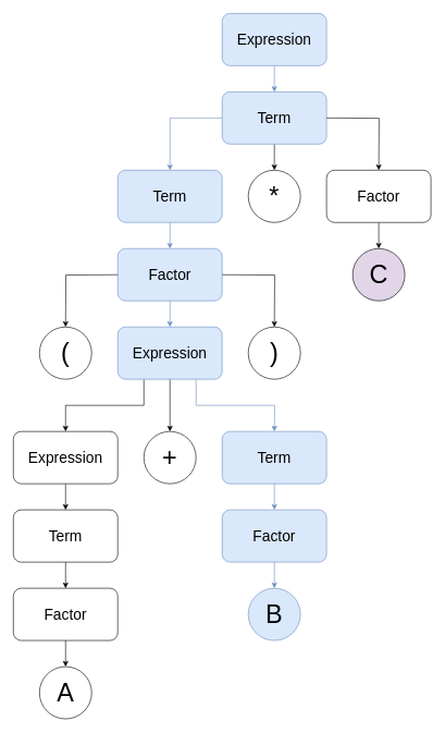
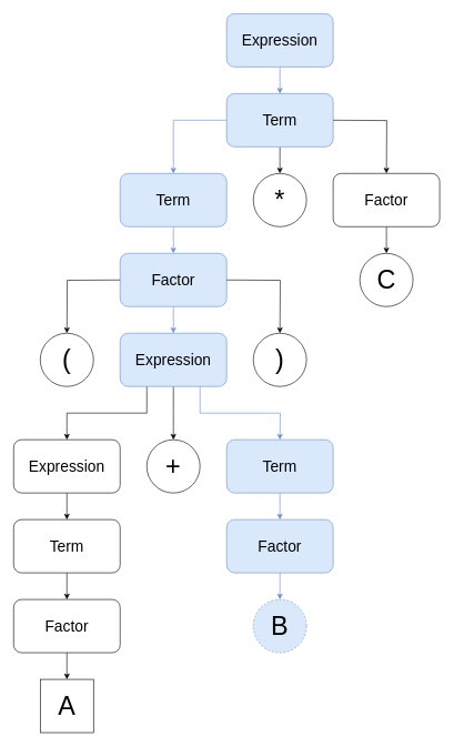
  <mxCell id="0" />
  <mxCell id="1" parent="0" />
  <mxCell id="2" style="edgeStyle=orthogonalEdgeStyle;rounded=0;orthogonalLoop=1;jettySize=auto;html=1;entryX=0.5;entryY=0;entryDx=0;entryDy=0;fillColor=#dae8fc;strokeColor=#6c8ebf;" edge="1" parent="1" source="3" target="6"><mxGeometry relative="1" as="geometry" /></mxCell>
  <mxCell id="3" value="&lt;font style=&quot;font-size: 23px;&quot;&gt;Expression&lt;/font&gt;" style="rounded=1;whiteSpace=wrap;html=1;shadow=0;glass=0;fillColor=#dae8fc;strokeColor=#6c8ebf;" vertex="1" parent="1"><mxGeometry x="340" y="20" width="160" height="80" as="geometry" /></mxCell>
  <mxCell id="4" style="edgeStyle=orthogonalEdgeStyle;rounded=0;orthogonalLoop=1;jettySize=auto;html=1;exitX=0;exitY=0.5;exitDx=0;exitDy=0;entryX=0.5;entryY=0;entryDx=0;entryDy=0;fillColor=#dae8fc;strokeColor=#6c8ebf;" edge="1" parent="1" source="6" target="8"><mxGeometry relative="1" as="geometry" /></mxCell>
  <mxCell id="5" style="edgeStyle=orthogonalEdgeStyle;rounded=0;orthogonalLoop=1;jettySize=auto;html=1;entryX=0.5;entryY=0;entryDx=0;entryDy=0;" edge="1" parent="1" source="6"><mxGeometry relative="1" as="geometry"><mxPoint x="420" y="260" as="targetPoint" /></mxGeometry></mxCell>
  <mxCell id="6" value="&lt;font style=&quot;font-size: 23px;&quot;&gt;Term&lt;/font&gt;" style="rounded=1;whiteSpace=wrap;html=1;shadow=0;glass=0;fillColor=#dae8fc;strokeColor=#6c8ebf;" vertex="1" parent="1"><mxGeometry x="340" y="140" width="160" height="80" as="geometry" /></mxCell>
  <mxCell id="7" style="edgeStyle=orthogonalEdgeStyle;rounded=0;orthogonalLoop=1;jettySize=auto;html=1;entryX=0.5;entryY=0;entryDx=0;entryDy=0;fillColor=#dae8fc;strokeColor=#6c8ebf;" edge="1" parent="1" source="8" target="14"><mxGeometry relative="1" as="geometry" /></mxCell>
  <mxCell id="8" value="&lt;font style=&quot;font-size: 23px;&quot;&gt;Term&lt;/font&gt;" style="rounded=1;whiteSpace=wrap;html=1;shadow=0;glass=0;fillColor=#dae8fc;strokeColor=#6c8ebf;" vertex="1" parent="1"><mxGeometry x="180" y="260" width="160" height="80" as="geometry" /></mxCell>
  <mxCell id="9" style="edgeStyle=orthogonalEdgeStyle;rounded=0;orthogonalLoop=1;jettySize=auto;html=1;entryX=0.5;entryY=0;entryDx=0;entryDy=0;" edge="1" parent="1" source="10"><mxGeometry relative="1" as="geometry"><mxPoint x="580" y="380" as="targetPoint" /></mxGeometry></mxCell>
  <mxCell id="10" value="&lt;font style=&quot;&quot;&gt;&lt;font style=&quot;font-size: 23px;&quot;&gt;Factor&lt;/font&gt;&lt;br&gt;&lt;/font&gt;" style="rounded=1;whiteSpace=wrap;html=1;shadow=0;glass=0;" vertex="1" parent="1"><mxGeometry x="500" y="260" width="160" height="80" as="geometry" /></mxCell>
  <mxCell id="11" style="edgeStyle=orthogonalEdgeStyle;rounded=0;orthogonalLoop=1;jettySize=auto;html=1;exitX=0;exitY=0.5;exitDx=0;exitDy=0;entryX=0.5;entryY=0;entryDx=0;entryDy=0;" edge="1" parent="1"><mxGeometry relative="1" as="geometry"><mxPoint x="500" y="180.003" as="sourcePoint" /><mxPoint x="580" y="260.003" as="targetPoint" /></mxGeometry></mxCell>
  <mxCell id="12" value="&lt;font style=&quot;font-size: 39px;&quot;&gt;*&lt;/font&gt;" style="ellipse;whiteSpace=wrap;html=1;aspect=fixed;" vertex="1" parent="1"><mxGeometry x="380" y="260" width="80" height="80" as="geometry" /></mxCell>
  <mxCell id="13" style="edgeStyle=orthogonalEdgeStyle;rounded=0;orthogonalLoop=1;jettySize=auto;html=1;entryX=0.5;entryY=0;entryDx=0;entryDy=0;fillColor=#dae8fc;strokeColor=#6c8ebf;" edge="1" parent="1" source="14" target="18"><mxGeometry relative="1" as="geometry" /></mxCell>
  <mxCell id="14" value="&lt;font style=&quot;font-size: 23px;&quot;&gt;Factor&lt;/font&gt;" style="rounded=1;whiteSpace=wrap;html=1;shadow=0;glass=0;fillColor=#dae8fc;strokeColor=#6c8ebf;" vertex="1" parent="1"><mxGeometry x="180" y="380" width="160" height="80" as="geometry" /></mxCell>
  <mxCell id="15" style="edgeStyle=orthogonalEdgeStyle;rounded=0;orthogonalLoop=1;jettySize=auto;html=1;" edge="1" parent="1" source="18"><mxGeometry relative="1" as="geometry"><mxPoint x="260" y="660" as="targetPoint" /></mxGeometry></mxCell>
  <mxCell id="16" style="edgeStyle=orthogonalEdgeStyle;rounded=0;orthogonalLoop=1;jettySize=auto;html=1;exitX=0.25;exitY=1;exitDx=0;exitDy=0;entryX=0.5;entryY=0;entryDx=0;entryDy=0;" edge="1" parent="1" source="18" target="24"><mxGeometry relative="1" as="geometry" /></mxCell>
  <mxCell id="17" style="edgeStyle=orthogonalEdgeStyle;rounded=0;orthogonalLoop=1;jettySize=auto;html=1;exitX=0.75;exitY=1;exitDx=0;exitDy=0;entryX=0.5;entryY=0;entryDx=0;entryDy=0;fillColor=#dae8fc;strokeColor=#6c8ebf;" edge="1" parent="1" source="18"><mxGeometry relative="1" as="geometry"><mxPoint x="420" y="660" as="targetPoint" /></mxGeometry></mxCell>
  <mxCell id="18" value="&lt;font style=&quot;font-size: 23px;&quot;&gt;Expression&lt;/font&gt;" style="rounded=1;whiteSpace=wrap;html=1;shadow=0;glass=0;fillColor=#dae8fc;strokeColor=#6c8ebf;" vertex="1" parent="1"><mxGeometry x="180" y="500" width="160" height="80" as="geometry" /></mxCell>
  <mxCell id="19" value="&lt;font style=&quot;font-size: 39px;&quot;&gt;(&lt;/font&gt;" style="ellipse;whiteSpace=wrap;html=1;aspect=fixed;" vertex="1" parent="1"><mxGeometry x="60" y="500" width="80" height="80" as="geometry" /></mxCell>
  <mxCell id="20" value="&lt;font style=&quot;font-size: 39px;&quot;&gt;)&lt;/font&gt;" style="ellipse;whiteSpace=wrap;html=1;aspect=fixed;" vertex="1" parent="1"><mxGeometry x="380" y="500" width="80" height="80" as="geometry" /></mxCell>
  <mxCell id="21" style="edgeStyle=orthogonalEdgeStyle;rounded=0;orthogonalLoop=1;jettySize=auto;html=1;exitX=0;exitY=0.5;exitDx=0;exitDy=0;entryX=0.5;entryY=0;entryDx=0;entryDy=0;" edge="1" parent="1"><mxGeometry relative="1" as="geometry"><mxPoint x="180" y="420" as="sourcePoint" /><mxPoint x="100" y="500" as="targetPoint" /></mxGeometry></mxCell>
  <mxCell id="22" style="edgeStyle=orthogonalEdgeStyle;rounded=0;orthogonalLoop=1;jettySize=auto;html=1;exitX=0;exitY=0.5;exitDx=0;exitDy=0;entryX=0.5;entryY=0;entryDx=0;entryDy=0;" edge="1" parent="1"><mxGeometry relative="1" as="geometry"><mxPoint x="340" y="420.003" as="sourcePoint" /><mxPoint x="420" y="500.003" as="targetPoint" /></mxGeometry></mxCell>
  <mxCell id="23" style="edgeStyle=orthogonalEdgeStyle;rounded=0;orthogonalLoop=1;jettySize=auto;html=1;entryX=0.5;entryY=0;entryDx=0;entryDy=0;" edge="1" parent="1" source="24" target="27"><mxGeometry relative="1" as="geometry" /></mxCell>
  <mxCell id="24" value="&lt;font style=&quot;font-size: 23px;&quot;&gt;Expression&lt;/font&gt;" style="rounded=1;whiteSpace=wrap;html=1;shadow=0;glass=0;" vertex="1" parent="1"><mxGeometry x="20" y="660" width="160" height="80" as="geometry" /></mxCell>
  <mxCell id="25" value="&lt;font style=&quot;font-size: 39px;&quot;&gt;+&lt;/font&gt;" style="ellipse;whiteSpace=wrap;html=1;aspect=fixed;" vertex="1" parent="1"><mxGeometry x="220" y="660" width="80" height="80" as="geometry" /></mxCell>
  <mxCell id="26" style="edgeStyle=orthogonalEdgeStyle;rounded=0;orthogonalLoop=1;jettySize=auto;html=1;entryX=0.5;entryY=0;entryDx=0;entryDy=0;" edge="1" parent="1" source="27"><mxGeometry relative="1" as="geometry"><mxPoint x="100" y="900" as="targetPoint" /></mxGeometry></mxCell>
  <mxCell id="27" value="&lt;font style=&quot;font-size: 23px;&quot;&gt;Term&lt;/font&gt;" style="rounded=1;whiteSpace=wrap;html=1;shadow=0;glass=0;" vertex="1" parent="1"><mxGeometry x="20" y="780" width="160" height="80" as="geometry" /></mxCell>
  <mxCell id="28" style="edgeStyle=orthogonalEdgeStyle;rounded=0;orthogonalLoop=1;jettySize=auto;html=1;entryX=0.5;entryY=0;entryDx=0;entryDy=0;" edge="1" parent="1" source="29" target="30"><mxGeometry relative="1" as="geometry" /></mxCell>
  <mxCell id="29" value="&lt;font style=&quot;font-size: 23px;&quot;&gt;Factor&lt;/font&gt;" style="rounded=1;whiteSpace=wrap;html=1;shadow=0;glass=0;" vertex="1" parent="1"><mxGeometry x="20" y="900" width="160" height="80" as="geometry" /></mxCell>
- <mxCell id="30" value="&lt;font style=&quot;font-size: 39px;&quot;&gt;A&lt;/font&gt;" style="ellipse;whiteSpace=wrap;html=1;aspect=fixed;" vertex="1" parent="1"><mxGeometry x="60" y="1020" width="80" height="80" as="geometry" /></mxCell>
- <mxCell id="31" value="&lt;font style=&quot;font-size: 39px;&quot;&gt;C&lt;/font&gt;" style="ellipse;whiteSpace=wrap;html=1;aspect=fixed;fillColor=#e1d5e7;" vertex="1" parent="1"><mxGeometry x="540" y="380" width="80" height="80" as="geometry" /></mxCell>
+ <mxCell id="30" value="&lt;font style=&quot;font-size: 39px;&quot;&gt;A&lt;/font&gt;" style="whiteSpace=wrap;html=1;aspect=fixed;rounded=0;" vertex="1" parent="1"><mxGeometry x="60" y="1020" width="80" height="80" as="geometry" /></mxCell>
+ <mxCell id="31" value="&lt;font style=&quot;font-size: 39px;&quot;&gt;C&lt;/font&gt;" style="ellipse;whiteSpace=wrap;html=1;aspect=fixed;" vertex="1" parent="1"><mxGeometry x="540" y="380" width="80" height="80" as="geometry" /></mxCell>
  <mxCell id="32" style="edgeStyle=orthogonalEdgeStyle;rounded=0;orthogonalLoop=1;jettySize=auto;html=1;entryX=0.5;entryY=0;entryDx=0;entryDy=0;fillColor=#dae8fc;strokeColor=#6c8ebf;" edge="1" parent="1" source="33"><mxGeometry relative="1" as="geometry"><mxPoint x="420" y="780" as="targetPoint" /></mxGeometry></mxCell>
  <mxCell id="33" value="&lt;font style=&quot;font-size: 23px;&quot;&gt;Term&lt;/font&gt;" style="rounded=1;whiteSpace=wrap;html=1;shadow=0;glass=0;fillColor=#dae8fc;strokeColor=#6c8ebf;" vertex="1" parent="1"><mxGeometry x="340" y="660" width="160" height="80" as="geometry" /></mxCell>
  <mxCell id="34" style="edgeStyle=orthogonalEdgeStyle;rounded=0;orthogonalLoop=1;jettySize=auto;html=1;entryX=0.5;entryY=0;entryDx=0;entryDy=0;fillColor=#dae8fc;strokeColor=#6c8ebf;" edge="1" parent="1" source="35" target="36"><mxGeometry relative="1" as="geometry" /></mxCell>
  <mxCell id="35" value="&lt;font style=&quot;font-size: 23px;&quot;&gt;Factor&lt;/font&gt;" style="rounded=1;whiteSpace=wrap;html=1;shadow=0;glass=0;fillColor=#dae8fc;strokeColor=#6c8ebf;" vertex="1" parent="1"><mxGeometry x="340" y="780" width="160" height="80" as="geometry" /></mxCell>
- <mxCell id="36" value="&lt;font style=&quot;font-size: 39px;&quot;&gt;B&lt;/font&gt;" style="ellipse;whiteSpace=wrap;html=1;aspect=fixed;fillColor=#dae8fc;strokeColor=#6c8ebf;" vertex="1" parent="1"><mxGeometry x="380" y="900" width="80" height="80" as="geometry" /></mxCell>
+ <mxCell id="36" value="&lt;font style=&quot;font-size: 39px;&quot;&gt;B&lt;/font&gt;" style="ellipse;whiteSpace=wrap;html=1;aspect=fixed;fillColor=#dae8fc;strokeColor=#6c8ebf;dashed=1;" vertex="1" parent="1"><mxGeometry x="380" y="900" width="80" height="80" as="geometry" /></mxCell>
